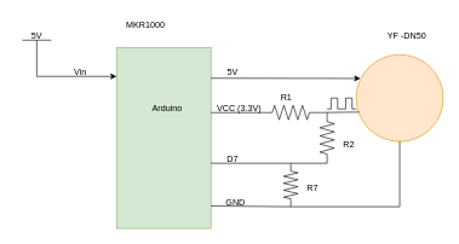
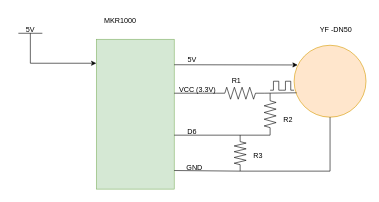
  <mxCell id="0" />
  <mxCell id="1" parent="0" />
  <mxCell id="2" value="" style="rounded=0;whiteSpace=wrap;html=1;fillColor=#d5e8d4;strokeColor=#82b366;" parent="1" vertex="1"><mxGeometry x="160" y="65" width="130" height="250" as="geometry" /></mxCell>
  <mxCell id="3" value="MKR1000" style="text;html=1;strokeColor=none;fillColor=none;align=center;verticalAlign=middle;whiteSpace=wrap;rounded=0;" parent="1" vertex="1"><mxGeometry x="170" y="20" width="60" height="30" as="geometry" /></mxCell>
- <mxCell id="4" value="Vin" style="text;html=1;strokeColor=none;fillColor=none;align=center;verticalAlign=middle;whiteSpace=wrap;rounded=0;" parent="1" vertex="1"><mxGeometry x="80" y="85" width="60" height="30" as="geometry" /></mxCell>
  <mxCell id="5" value="5V" style="text;html=1;strokeColor=none;fillColor=none;align=center;verticalAlign=middle;whiteSpace=wrap;rounded=0;" parent="1" vertex="1"><mxGeometry x="290" y="85" width="60" height="30" as="geometry" /></mxCell>
  <mxCell id="6" value="" style="endArrow=none;html=1;rounded=0;" parent="1" edge="1"><mxGeometry width="50" height="50" relative="1" as="geometry"><mxPoint x="290" y="155" as="sourcePoint" /><mxPoint x="360" y="155" as="targetPoint" /></mxGeometry></mxCell>
  <mxCell id="7" value="" style="endArrow=none;html=1;rounded=0;" parent="1" edge="1"><mxGeometry width="50" height="50" relative="1" as="geometry"><mxPoint x="290" y="225" as="sourcePoint" /><mxPoint x="450" y="225" as="targetPoint" /></mxGeometry></mxCell>
- <mxCell id="8" value="D7" style="text;html=1;strokeColor=none;fillColor=none;align=center;verticalAlign=middle;whiteSpace=wrap;rounded=0;" parent="1" vertex="1"><mxGeometry x="290" y="205" width="60" height="30" as="geometry" /></mxCell>
+ <mxCell id="8" value="D6" style="text;html=1;strokeColor=none;fillColor=none;align=center;verticalAlign=middle;whiteSpace=wrap;rounded=0;" parent="1" vertex="1"><mxGeometry x="290" y="205" width="60" height="30" as="geometry" /></mxCell>
  <mxCell id="9" value="" style="ellipse;whiteSpace=wrap;html=1;aspect=fixed;fillColor=#ffe6cc;strokeColor=#d79b00;" parent="1" vertex="1"><mxGeometry x="490" y="75" width="120" height="120" as="geometry" /></mxCell>
  <mxCell id="10" value="YF -DN50" style="text;html=1;strokeColor=none;fillColor=none;align=center;verticalAlign=middle;whiteSpace=wrap;rounded=0;" parent="1" vertex="1"><mxGeometry x="530" y="35" width="60" height="30" as="geometry" /></mxCell>
- <mxCell id="11" value="Arduino" style="text;html=1;strokeColor=none;fillColor=none;align=center;verticalAlign=middle;whiteSpace=wrap;rounded=0;" parent="1" vertex="1"><mxGeometry x="200" y="135" width="60" height="30" as="geometry" /></mxCell>
  <mxCell id="12" value="" style="endArrow=none;html=1;rounded=0;" parent="1" edge="1"><mxGeometry width="50" height="50" relative="1" as="geometry"><mxPoint x="30" y="55" as="sourcePoint" /><mxPoint x="70" y="55" as="targetPoint" /></mxGeometry></mxCell>
  <mxCell id="13" value="" style="endArrow=classic;html=1;rounded=0;entryX=0;entryY=0.16;entryDx=0;entryDy=0;entryPerimeter=0;" parent="1" edge="1" target="2"><mxGeometry width="50" height="50" relative="1" as="geometry"><mxPoint x="50" y="55" as="sourcePoint" /><mxPoint x="90" y="105" as="targetPoint" /><Array as="points"><mxPoint x="50" y="105" /></Array></mxGeometry></mxCell>
  <mxCell id="14" value="5V" style="text;html=1;strokeColor=none;fillColor=none;align=center;verticalAlign=middle;whiteSpace=wrap;rounded=0;" parent="1" vertex="1"><mxGeometry x="20" y="35" width="60" height="30" as="geometry" /></mxCell>
  <mxCell id="15" value="" style="endArrow=none;html=1;rounded=0;exitX=1;exitY=0.5;exitDx=0;exitDy=0;exitPerimeter=0;" edge="1" parent="1" source="20"><mxGeometry width="50" height="50" relative="1" as="geometry"><mxPoint x="360" y="285" as="sourcePoint" /><mxPoint x="290" y="284" as="targetPoint" /></mxGeometry></mxCell>
  <mxCell id="16" value="VCC (3.3V)" style="text;html=1;strokeColor=none;fillColor=none;align=center;verticalAlign=middle;whiteSpace=wrap;rounded=0;" vertex="1" parent="1"><mxGeometry x="294" y="135" width="70" height="30" as="geometry" /></mxCell>
  <mxCell id="17" value="" style="pointerEvents=1;verticalLabelPosition=bottom;shadow=0;dashed=0;align=center;html=1;verticalAlign=top;shape=mxgraph.electrical.resistors.resistor_2;" vertex="1" parent="1"><mxGeometry x="360" y="145" width="80" height="20" as="geometry" /></mxCell>
  <mxCell id="18" value="R1" style="text;html=1;strokeColor=none;fillColor=none;align=center;verticalAlign=middle;whiteSpace=wrap;rounded=0;" vertex="1" parent="1"><mxGeometry x="364" y="120" width="60" height="30" as="geometry" /></mxCell>
  <mxCell id="19" value="" style="pointerEvents=1;verticalLabelPosition=bottom;shadow=0;dashed=0;align=center;html=1;verticalAlign=top;shape=mxgraph.electrical.resistors.resistor_2;direction=south;" vertex="1" parent="1"><mxGeometry x="440" y="155" width="20" height="70" as="geometry" /></mxCell>
  <mxCell id="20" value="" style="pointerEvents=1;verticalLabelPosition=bottom;shadow=0;dashed=0;align=center;html=1;verticalAlign=top;shape=mxgraph.electrical.resistors.resistor_2;direction=south;" vertex="1" parent="1"><mxGeometry x="390" y="225" width="20" height="60" as="geometry" /></mxCell>
  <mxCell id="21" value="GND" style="text;html=1;strokeColor=none;fillColor=none;align=center;verticalAlign=middle;whiteSpace=wrap;rounded=0;" vertex="1" parent="1"><mxGeometry x="294" y="265" width="60" height="30" as="geometry" /></mxCell>
  <mxCell id="22" value="" style="endArrow=classic;html=1;rounded=0;exitX=0;exitY=0.75;exitDx=0;exitDy=0;entryX=0.049;entryY=0.274;entryDx=0;entryDy=0;entryPerimeter=0;" edge="1" parent="1" source="5" target="9"><mxGeometry width="50" height="50" relative="1" as="geometry"><mxPoint x="380" y="125" as="sourcePoint" /><mxPoint x="430" y="75" as="targetPoint" /></mxGeometry></mxCell>
  <mxCell id="23" value="" style="endArrow=none;html=1;rounded=0;entryX=1;entryY=0.5;entryDx=0;entryDy=0;entryPerimeter=0;exitX=0.034;exitY=0.661;exitDx=0;exitDy=0;exitPerimeter=0;" edge="1" parent="1" source="9" target="17"><mxGeometry width="50" height="50" relative="1" as="geometry"><mxPoint x="380" y="215" as="sourcePoint" /><mxPoint x="430" y="165" as="targetPoint" /></mxGeometry></mxCell>
  <mxCell id="24" value="" style="pointerEvents=1;verticalLabelPosition=bottom;shadow=0;dashed=0;align=center;html=1;verticalAlign=top;shape=mxgraph.electrical.waveforms.pulse_1;" vertex="1" parent="1"><mxGeometry x="470" y="135" width="20" height="15" as="geometry" /></mxCell>
  <mxCell id="25" value="" style="pointerEvents=1;verticalLabelPosition=bottom;shadow=0;dashed=0;align=center;html=1;verticalAlign=top;shape=mxgraph.electrical.waveforms.pulse_1;" vertex="1" parent="1"><mxGeometry x="450" y="135" width="20" height="15" as="geometry" /></mxCell>
  <mxCell id="26" value="" style="endArrow=none;html=1;rounded=0;exitX=1;exitY=0.5;exitDx=0;exitDy=0;exitPerimeter=0;entryX=0.5;entryY=1;entryDx=0;entryDy=0;" edge="1" parent="1" source="20" target="9"><mxGeometry width="50" height="50" relative="1" as="geometry"><mxPoint x="380" y="215" as="sourcePoint" /><mxPoint x="430" y="165" as="targetPoint" /><Array as="points"><mxPoint x="550" y="285" /></Array></mxGeometry></mxCell>
  <mxCell id="27" value="R2" style="text;html=1;strokeColor=none;fillColor=none;align=center;verticalAlign=middle;whiteSpace=wrap;rounded=0;" vertex="1" parent="1"><mxGeometry x="450" y="185" width="60" height="30" as="geometry" /></mxCell>
- <mxCell id="28" value="R7" style="text;html=1;strokeColor=none;fillColor=none;align=center;verticalAlign=middle;whiteSpace=wrap;rounded=0;" vertex="1" parent="1"><mxGeometry x="400" y="245" width="60" height="30" as="geometry" /></mxCell>
+ <mxCell id="28" value="R3" style="text;html=1;strokeColor=none;fillColor=none;align=center;verticalAlign=middle;whiteSpace=wrap;rounded=0;" vertex="1" parent="1"><mxGeometry x="400" y="245" width="60" height="30" as="geometry" /></mxCell>
